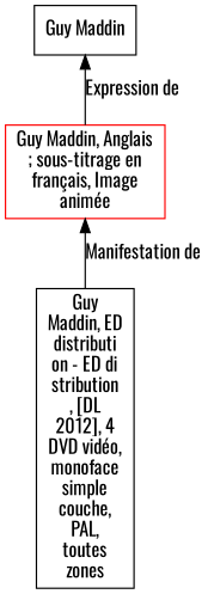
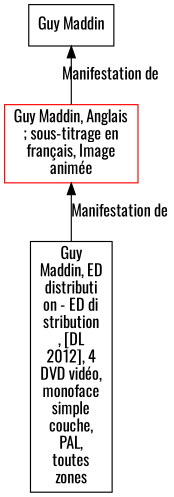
  digraph {
    rankdir=BT
    fontname=Oswald
    node [align=left shape=rect fontname=Oswald]
    edge [fontname=Oswald]
    n1 [color=red label="Guy Maddin, Anglais\n; sous-titrage en\nfrançais, Image\nanimée"]
    n2 [label="Guy Maddin"]
    n3 [label="Guy\nMaddin, ED\ndistributi\non - ED di\nstribution\n, [DL\n2012], 4\nDVD vidéo,\nmonoface\nsimple\ncouche,\nPAL,\ntoutes\nzones"]
-   n1 -> n2 [label="Expression de"]
+   n1 -> n2 [label="Manifestation de"]
    n3 -> n1 [label="Manifestation de"]
  }
